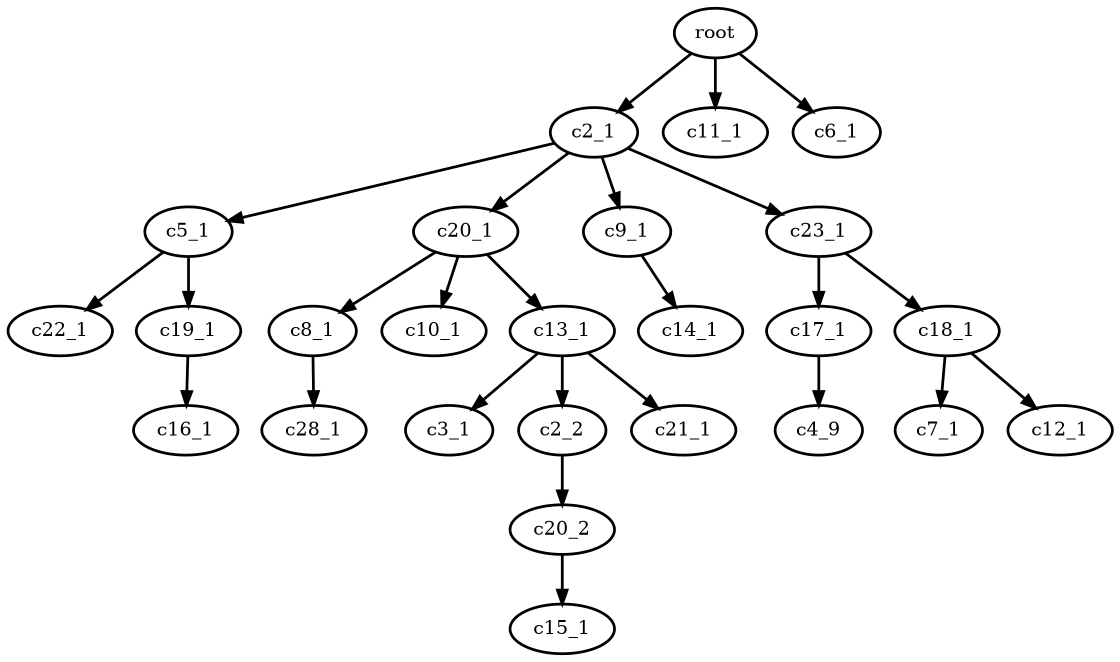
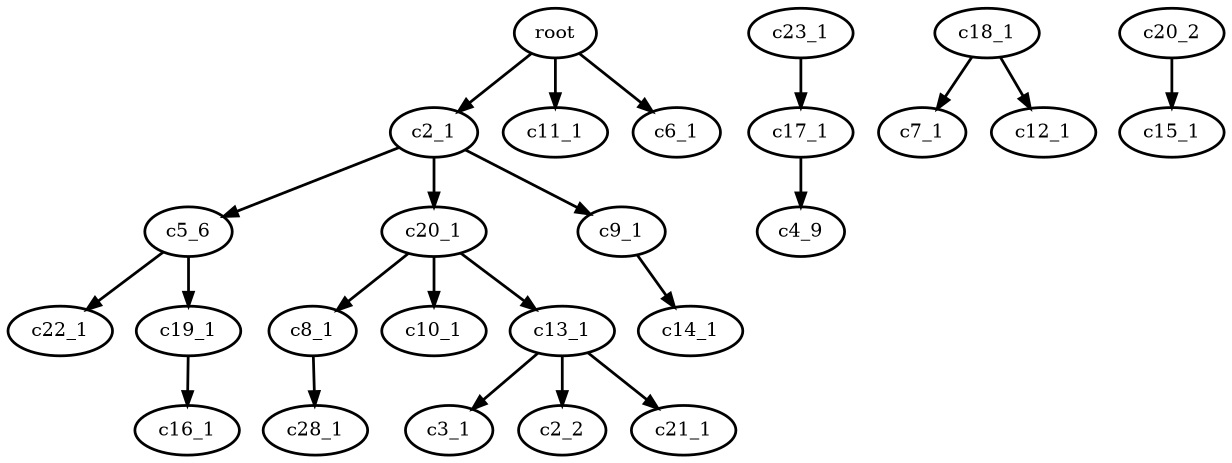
  digraph {
    rankdir=TB
    node [style=bold]
    edge [style=bold]
    n1 [label=root]
    n2 [label=c2_1]
    n3 [label=c11_1]
    n4 [label=c6_1]
-   n5 [label=c5_1]
+   n5 [label=c5_6]
    n6 [label=c20_1]
    n7 [label=c9_1]
    n8 [label=c23_1]
    n9 [label=c22_1]
    n10 [label=c19_1]
    n11 [label=c8_1]
    n12 [label=c10_1]
    n13 [label=c13_1]
    n14 [label=c14_1]
    n15 [label=c17_1]
    n16 [label=c18_1]
    n17 [label=c16_1]
    n18 [label=c28_1]
    n19 [label=c3_1]
    n20 [label=c2_2]
    n21 [label=c21_1]
    n22 [label=c20_2]
    n23 [label=c4_9]
    n24 [label=c7_1]
    n25 [label=c12_1]
    n26 [label=c15_1]
    n1 -> n2
    n1 -> n3
    n1 -> n4
    n2 -> n5
    n2 -> n6
    n2 -> n7
-   n2 -> n8
    n5 -> n9
    n5 -> n10
    n6 -> n11
    n6 -> n12
    n6 -> n13
    n7 -> n14
    n8 -> n15
-   n8 -> n16
    n10 -> n17
    n11 -> n18
    n13 -> n19
    n13 -> n20
    n13 -> n21
    n15 -> n23
    n16 -> n24
    n16 -> n25
-   n20 -> n22
    n22 -> n26
  }
